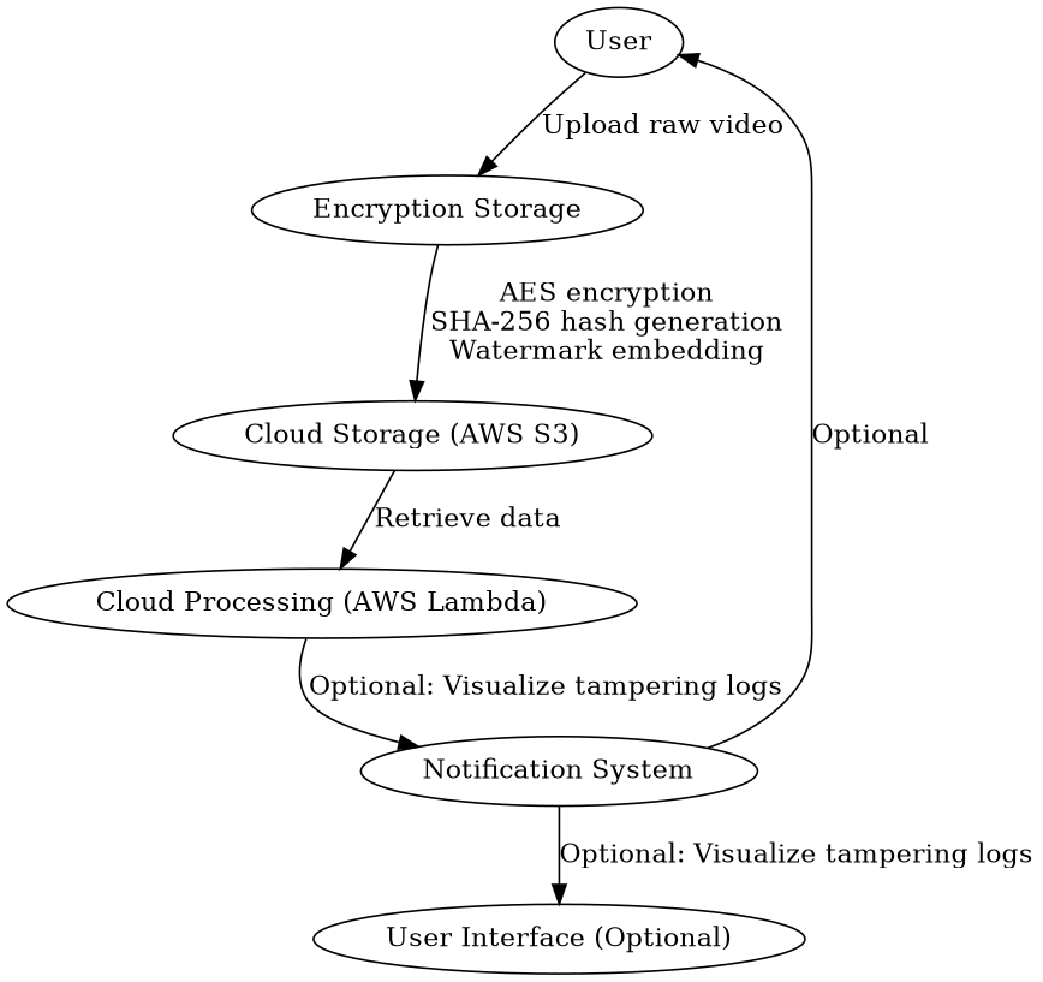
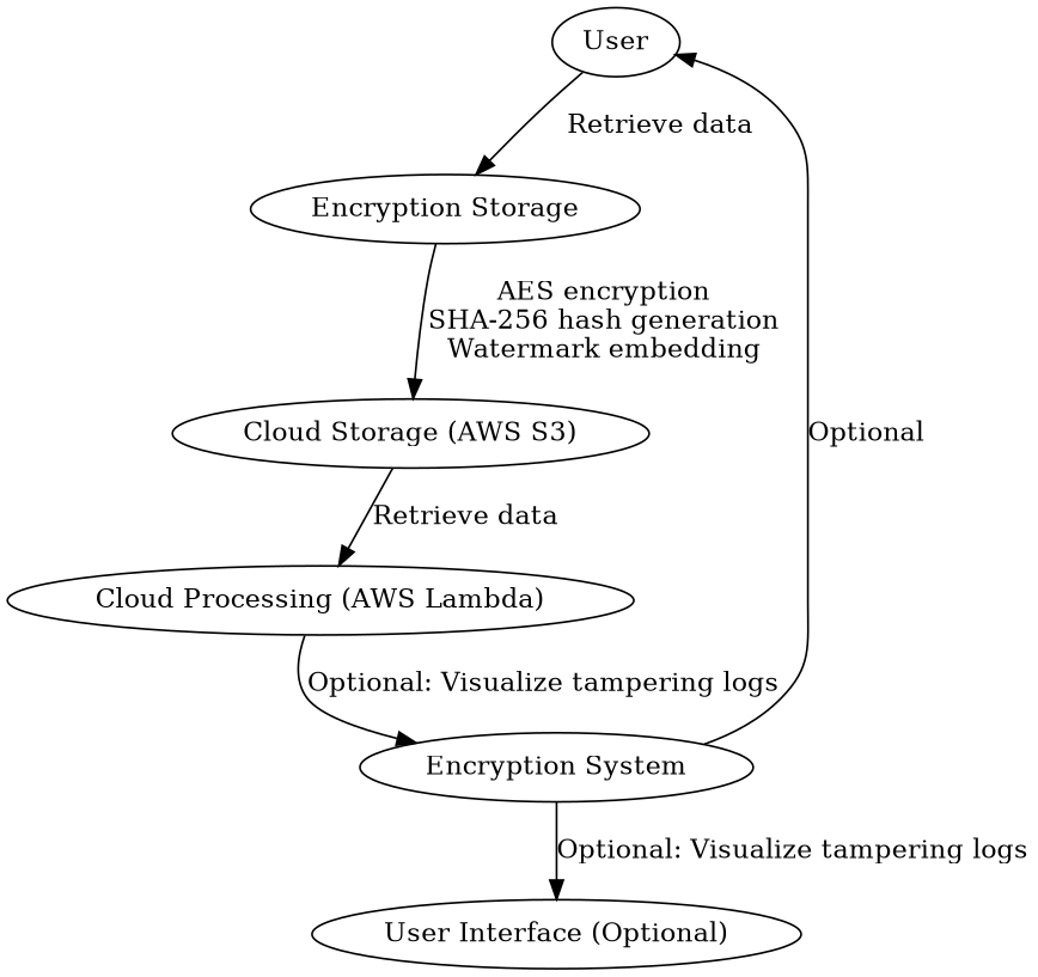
  digraph {
    n1 [label=User]
    n2 [label="Encryption Storage"]
    n3 [label="Cloud Storage (AWS S3)"]
    n4 [label="Cloud Processing (AWS Lambda)"]
-   n5 [label="Notification System"]
+   n5 [label="Encryption System"]
    n6 [label="User Interface (Optional)"]
-   n1 -> n2 [label="Upload raw video"]
+   n1 -> n2 [label="Retrieve data"]
    n2 -> n3 [label="AES encryption\nSHA-256 hash generation\nWatermark embedding"]
    n3 -> n4 [label="Retrieve data"]
    n4 -> n5 [label="Optional: Visualize tampering logs"]
    n5 -> n1 [label=Optional]
    n5 -> n6 [label="Optional: Visualize tampering logs"]
  }
